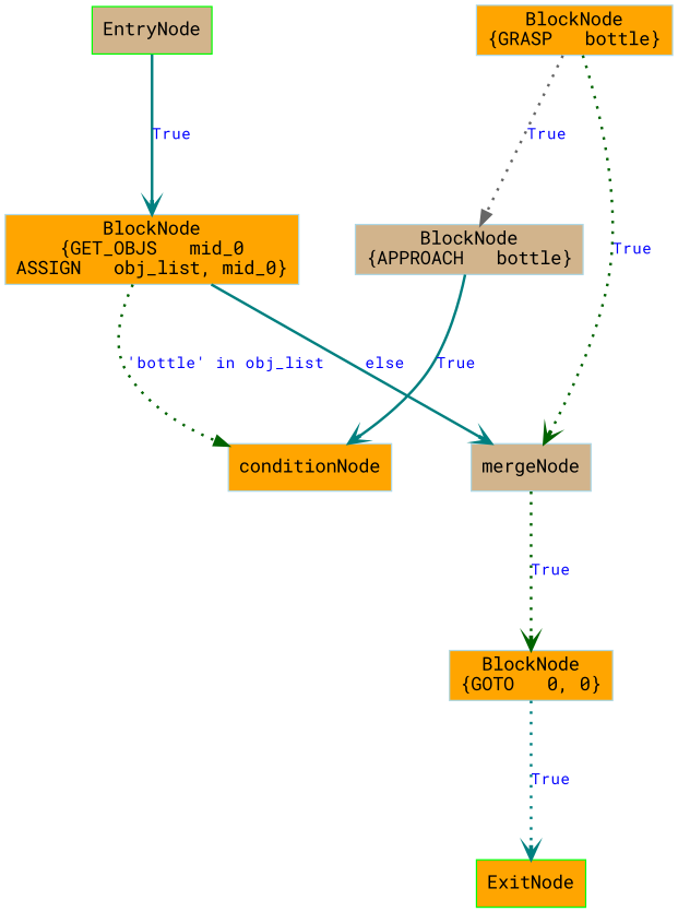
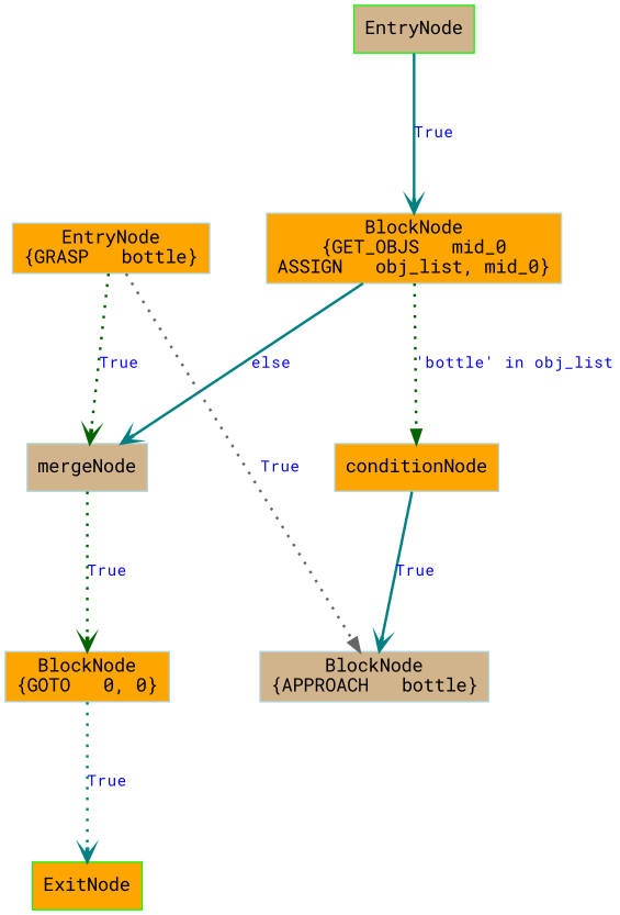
  digraph {
    fontname="Roboto Mono"
    nodesep=0.5
    ranksep=1.5
    node [color=lightblue fillcolor=orange fontcolor=black fontname="Roboto Mono" shape=box style=filled]
    edge [arrowhead=vee color=teal fontcolor=blue fontname="Roboto Mono" fontsize=12 penwidth=2.0 style=dotted]
    n1 [color=green fillcolor=tan label=EntryNode]
    n2 [color=green label=ExitNode]
    n3 [label="BlockNode\n{GET_OBJS   mid_0\nASSIGN   obj_list, mid_0}"]
-   n4 [label="BlockNode\n{GRASP   bottle}"]
+   n4 [label="EntryNode\n{GRASP   bottle}"]
    n5 [fillcolor=tan label=mergeNode]
    n6 [fillcolor=tan label="BlockNode\n{APPROACH   bottle}"]
    n7 [label="BlockNode\n{GOTO   0, 0}"]
    n8 [label=conditionNode]
    subgraph sub_1 {
      rank=min
      n1
    }
    subgraph sub_2 {
      rank=max
      n2
    }
    n1 -> n3 [label=True style=solid]
    n3 -> n5 [label=else style=solid]
    n3 -> n8 [arrowhead=normal color=darkgreen label="'bottle' in obj_list"]
    n4 -> n5 [color=darkgreen label=True]
    n4 -> n6 [arrowhead=normal color=gray40 label=True]
    n5 -> n7 [color=darkgreen label=True]
    n7 -> n2 [label=True]
-   n6 -> n8 [label=True style=solid]
+   n8 -> n6 [label=True style=solid]
  }
